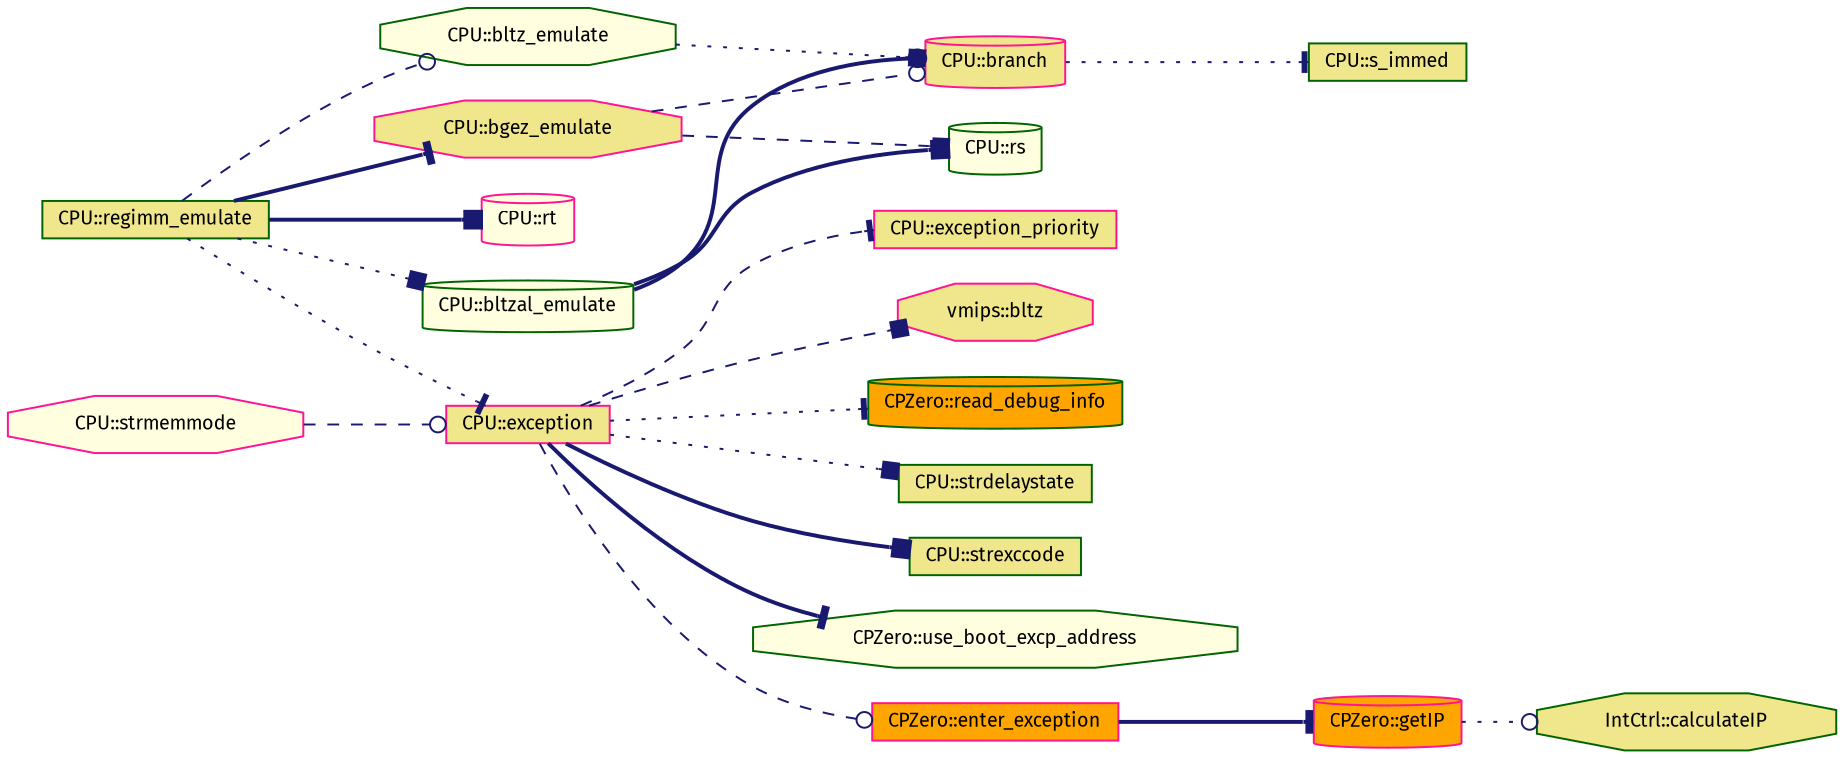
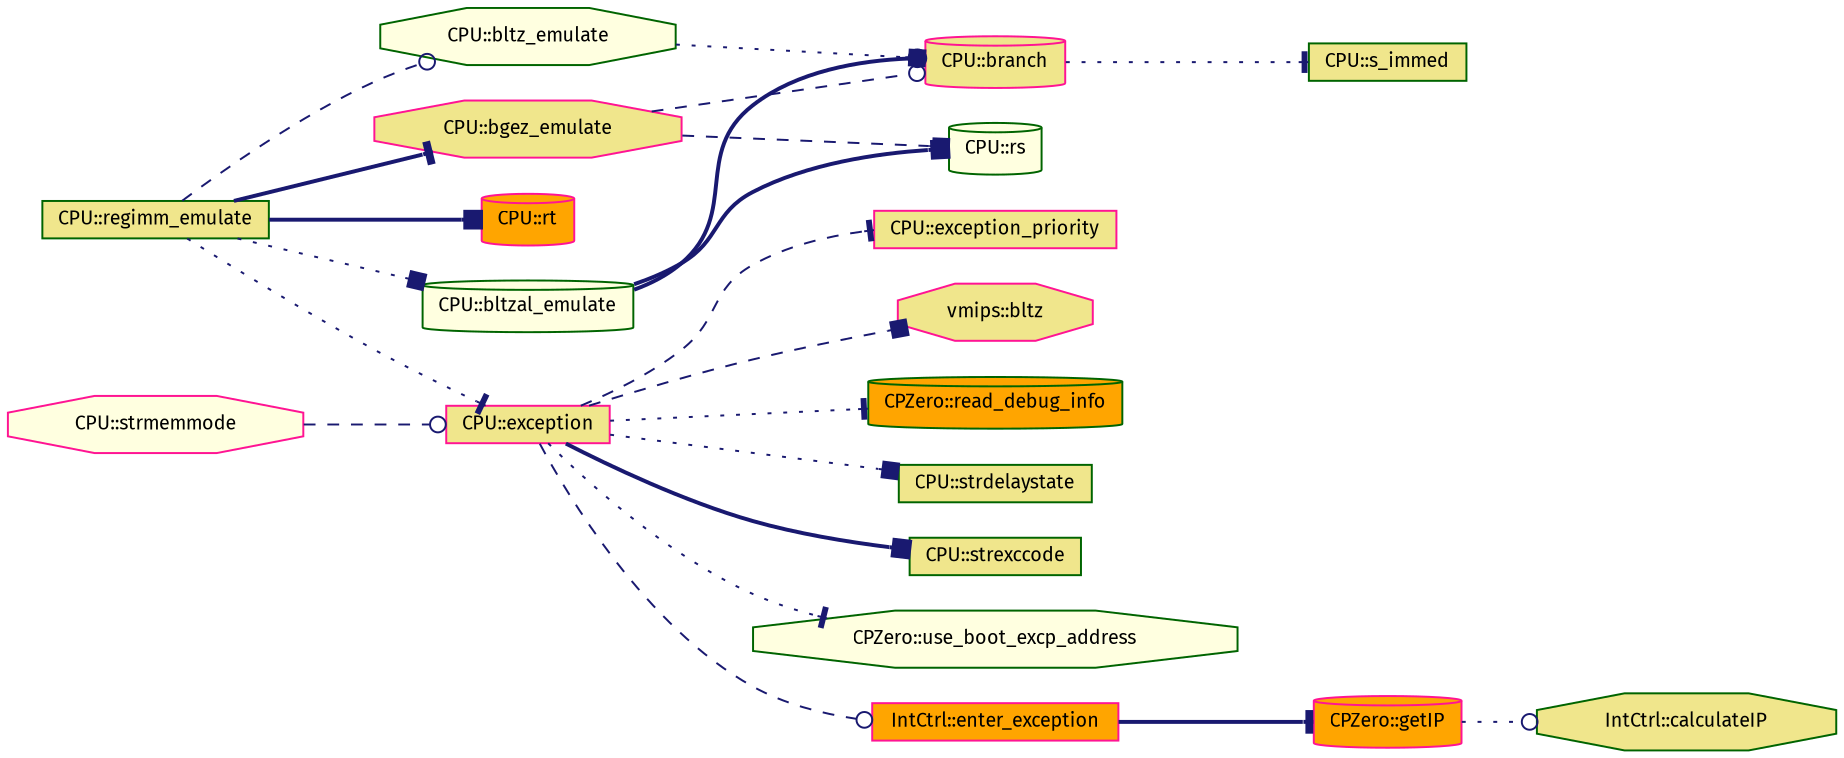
  digraph {
    fontname="Fira Sans"
    rankdir=LR
    node [color=darkgreen fillcolor=khaki fontname="Fira Sans" fontsize=10 shape=box style=filled]
    edge [arrowhead=box color=midnightblue fontname="Fira Sans" fontsize=10 labelfontname=FreeSans labelfontsize=10 style=bold]
    n1 [fontcolor=black height=0.2 label="CPU::regimm_emulate" width=0.4]
    n2 [color=deeppink height=0.2 label="CPU::bgez_emulate" shape=octagon width=0.4]
    n3 [fillcolor=lightyellow height=0.2 label="CPU::bltz_emulate" shape=octagon width=0.4]
    n4 [fillcolor=lightyellow height=0.2 label="CPU::bltzal_emulate" shape=cylinder width=0.4]
    n5 [color=deeppink height=0.2 label="CPU::exception" width=0.4]
-   n6 [color=deeppink fillcolor=lightyellow height=0.2 label="CPU::rt" shape=cylinder width=0.4]
+   n6 [color=deeppink fillcolor=orange height=0.2 label="CPU::rt" shape=cylinder width=0.4]
    n7 [color=deeppink height=0.2 label="CPU::branch" shape=cylinder width=0.4]
    n8 [fillcolor=lightyellow height=0.2 label="CPU::rs" shape=cylinder width=0.4]
-   n9 [color=deeppink fillcolor=orange height=0.2 label="CPZero::enter_exception" width=0.4]
+   n9 [color=deeppink fillcolor=orange height=0.2 label="IntCtrl::enter_exception" width=0.4]
    n10 [color=deeppink height=0.2 label="CPU::exception_priority" width=0.4]
    n11 [color=deeppink height=0.2 label="vmips::bltz" shape=octagon width=0.4]
    n12 [fillcolor=orange height=0.2 label="CPZero::read_debug_info" shape=cylinder width=0.4]
    n13 [height=0.2 label="CPU::strdelaystate" width=0.4]
    n14 [height=0.2 label="CPU::strexccode" width=0.4]
    n15 [fillcolor=lightyellow height=0.2 label="CPZero::use_boot_excp_address" shape=octagon width=0.4]
    n16 [height=0.2 label="CPU::s_immed" width=0.4]
    n17 [color=deeppink fillcolor=orange height=0.2 label="CPZero::getIP" shape=cylinder width=0.4]
    n18 [color=deeppink fillcolor=lightyellow height=0.2 label="CPU::strmemmode" shape=octagon width=0.4]
    n19 [height=0.2 label="IntCtrl::calculateIP" shape=octagon width=0.4]
    n1 -> n2 [arrowhead=tee]
    n1 -> n3 [arrowhead=odot style=dashed]
    n1 -> n4 [style=dotted]
    n1 -> n5 [arrowhead=tee style=dotted]
    n1 -> n6
    n2 -> n7 [arrowhead=odot style=dashed]
    n2 -> n8 [style=dashed]
    n3 -> n7 [style=dotted]
    n4 -> n7 [arrowhead=odot]
    n4 -> n8
    n5 -> n9 [arrowhead=odot style=dashed]
    n5 -> n10 [arrowhead=tee style=dashed]
    n5 -> n11 [style=dashed]
    n5 -> n12 [arrowhead=tee style=dotted]
    n5 -> n13 [style=dotted]
    n5 -> n14
-   n5 -> n15 [arrowhead=tee]
+   n5 -> n15 [arrowhead=tee style=dotted]
    n7 -> n16 [arrowhead=tee style=dotted]
    n9 -> n17 [arrowhead=tee]
    n17 -> n19 [arrowhead=odot style=dotted]
    n18 -> n5 [arrowhead=odot style=dashed]
  }
